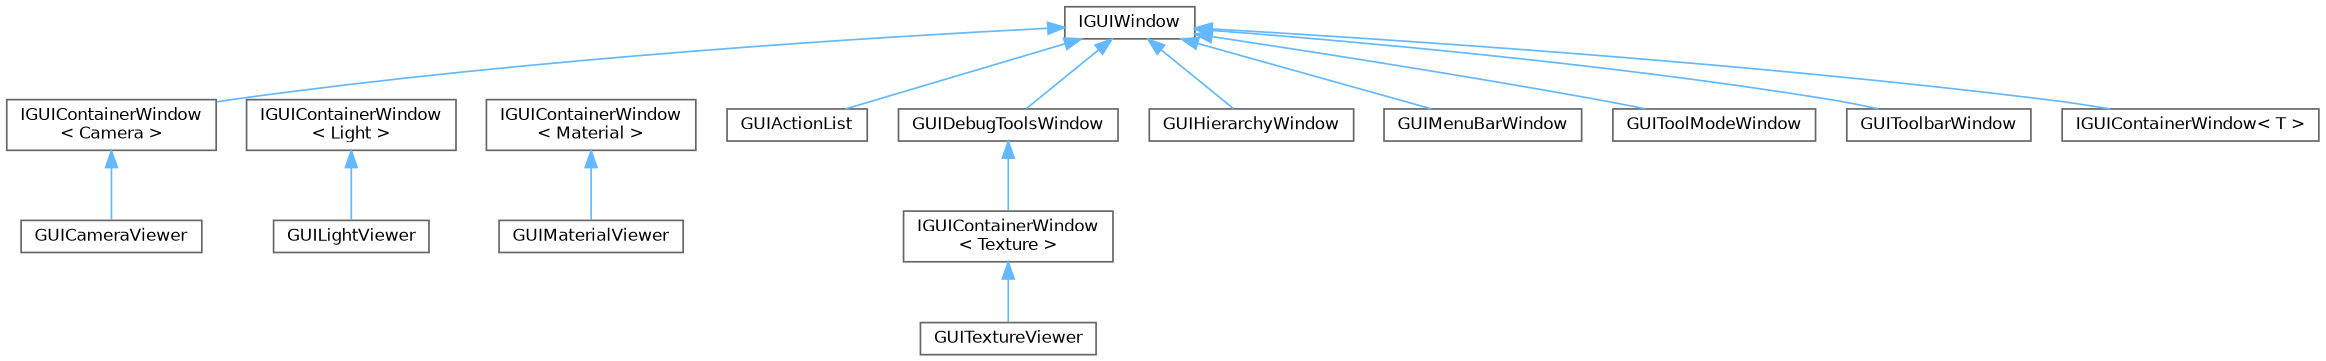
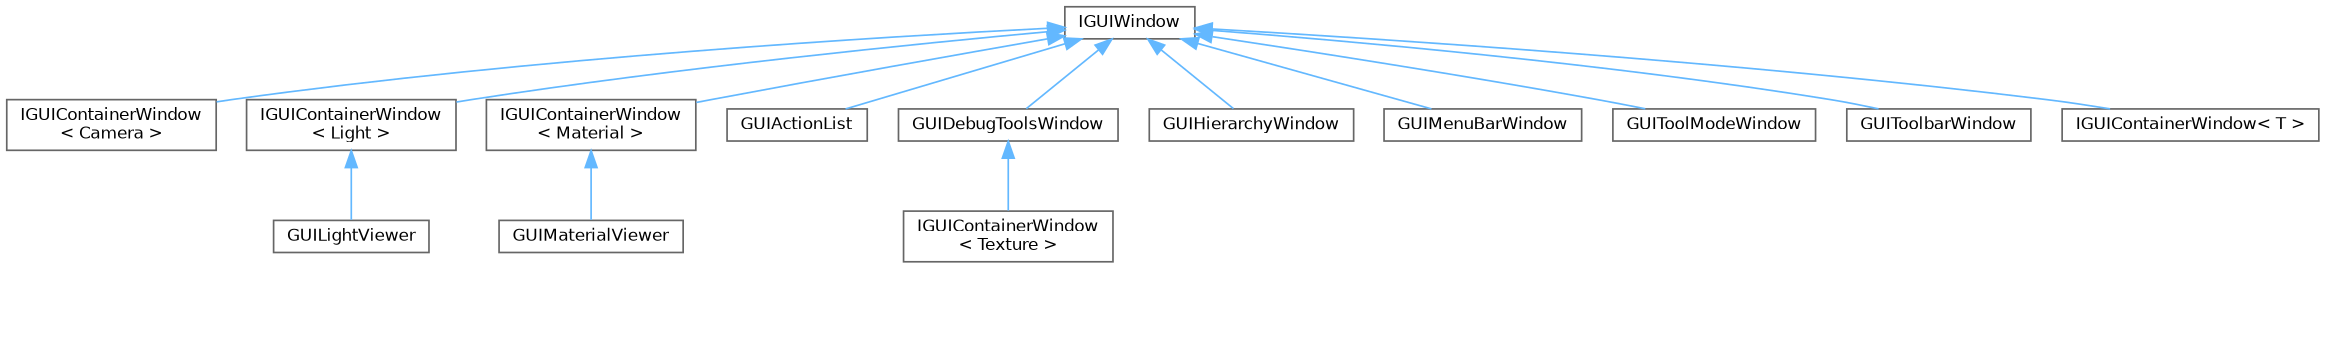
  digraph {
    rankdir=TB
    node [color=grey40 fillcolor=white fontname=Helvetica fontsize=10 shape=box style=filled]
    edge [color=steelblue1 dir=back fontname=Helvetica fontsize=10 labelfontname=Helvetica labelfontsize=10 style=solid]
    n1 [height=0.2 label=IGUIWindow width=0.4]
    n2 [height=0.2 label="IGUIContainerWindow\l\< Camera \>" width=0.4]
    n3 [height=0.2 label="IGUIContainerWindow\l\< Light \>" width=0.4]
    n4 [height=0.2 label="IGUIContainerWindow\l\< Material \>" width=0.4]
    n5 [height=0.2 label=GUIActionList width=0.4]
    n6 [height=0.2 label=GUIDebugToolsWindow width=0.4]
    n7 [height=0.2 label=GUIHierarchyWindow width=0.4]
    n8 [height=0.2 label=GUIMenuBarWindow width=0.4]
    n9 [height=0.2 label=GUIToolModeWindow width=0.4]
    n10 [height=0.2 label=GUIToolbarWindow width=0.4]
    n11 [height=0.2 label="IGUIContainerWindow\< T \>" width=0.4]
-   n12 [height=0.2 label=GUICameraViewer width=0.4]
    n13 [height=0.2 label=GUILightViewer width=0.4]
    n14 [height=0.2 label=GUIMaterialViewer width=0.4]
    n15 [height=0.2 label="IGUIContainerWindow\l\< Texture \>" width=0.4]
-   n16 [height=0.2 label=GUITextureViewer width=0.4]
    n1 -> n2
+   n1 -> n3
+   n1 -> n4
    n1 -> n5
    n1 -> n6
    n1 -> n7
    n1 -> n8
    n1 -> n9
    n1 -> n10
    n1 -> n11
-   n2 -> n12
    n3 -> n13
    n4 -> n14
    n6 -> n15
-   n15 -> n16
  }
